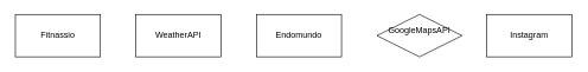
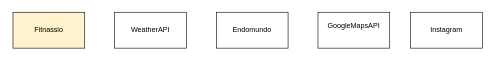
  <mxCell id="0" />
  <mxCell id="1" parent="0" />
- <mxCell id="2" value="GoogleMapsAPI&lt;br&gt;&lt;br&gt;" style="rhombus;whiteSpace=wrap;html=1;" vertex="1" parent="1"><mxGeometry x="530" y="20" width="120" height="60" as="geometry" /></mxCell>
- <mxCell id="3" value="Fitnassio" style="rounded=0;whiteSpace=wrap;html=1;" vertex="1" parent="1"><mxGeometry x="20" y="20" width="120" height="60" as="geometry" /></mxCell>
+ <mxCell id="2" value="GoogleMapsAPI&lt;br&gt;&lt;br&gt;" style="rounded=0;whiteSpace=wrap;html=1;" vertex="1" parent="1"><mxGeometry x="530" y="20" width="120" height="60" as="geometry" /></mxCell>
+ <mxCell id="3" value="Fitnassio" style="rounded=0;whiteSpace=wrap;html=1;fillColor=#fff2cc;" vertex="1" parent="1"><mxGeometry x="20" y="20" width="120" height="60" as="geometry" /></mxCell>
  <mxCell id="4" value="Endomundo" style="rounded=0;whiteSpace=wrap;html=1;" vertex="1" parent="1"><mxGeometry x="360" y="20" width="120" height="60" as="geometry" /></mxCell>
  <mxCell id="5" value="WeatherAPI" style="rounded=0;whiteSpace=wrap;html=1;" vertex="1" parent="1"><mxGeometry x="190" y="20" width="120" height="60" as="geometry" /></mxCell>
  <mxCell id="6" value="Instagram" style="rounded=0;whiteSpace=wrap;html=1;" vertex="1" parent="1"><mxGeometry x="685" y="20" width="120" height="60" as="geometry" /></mxCell>
